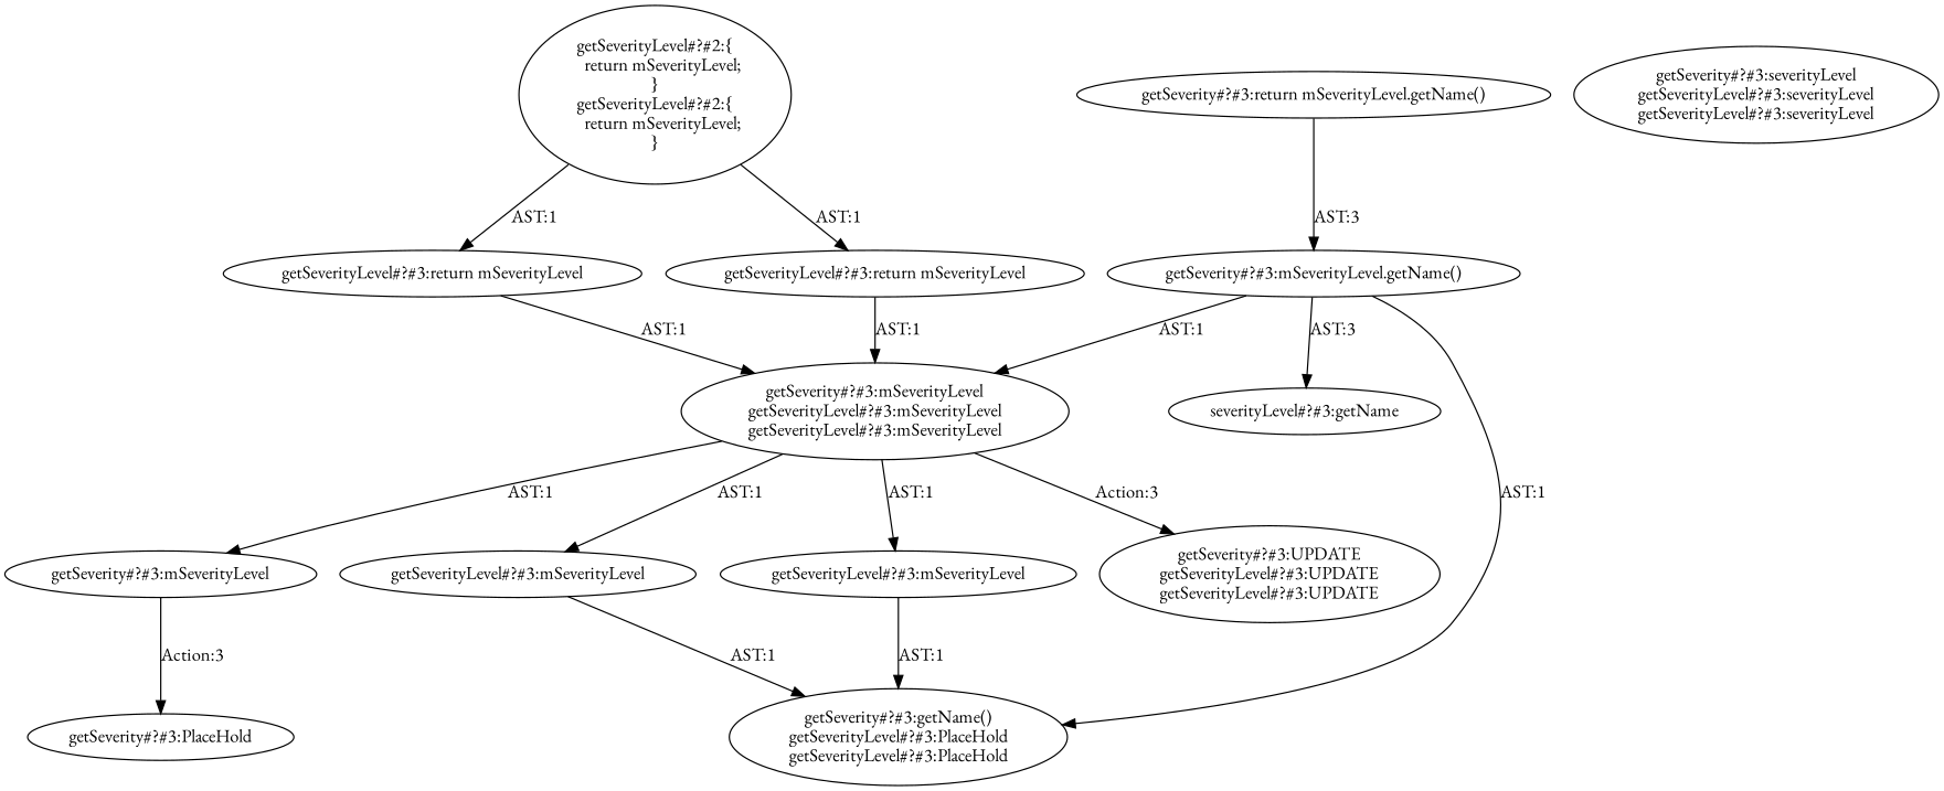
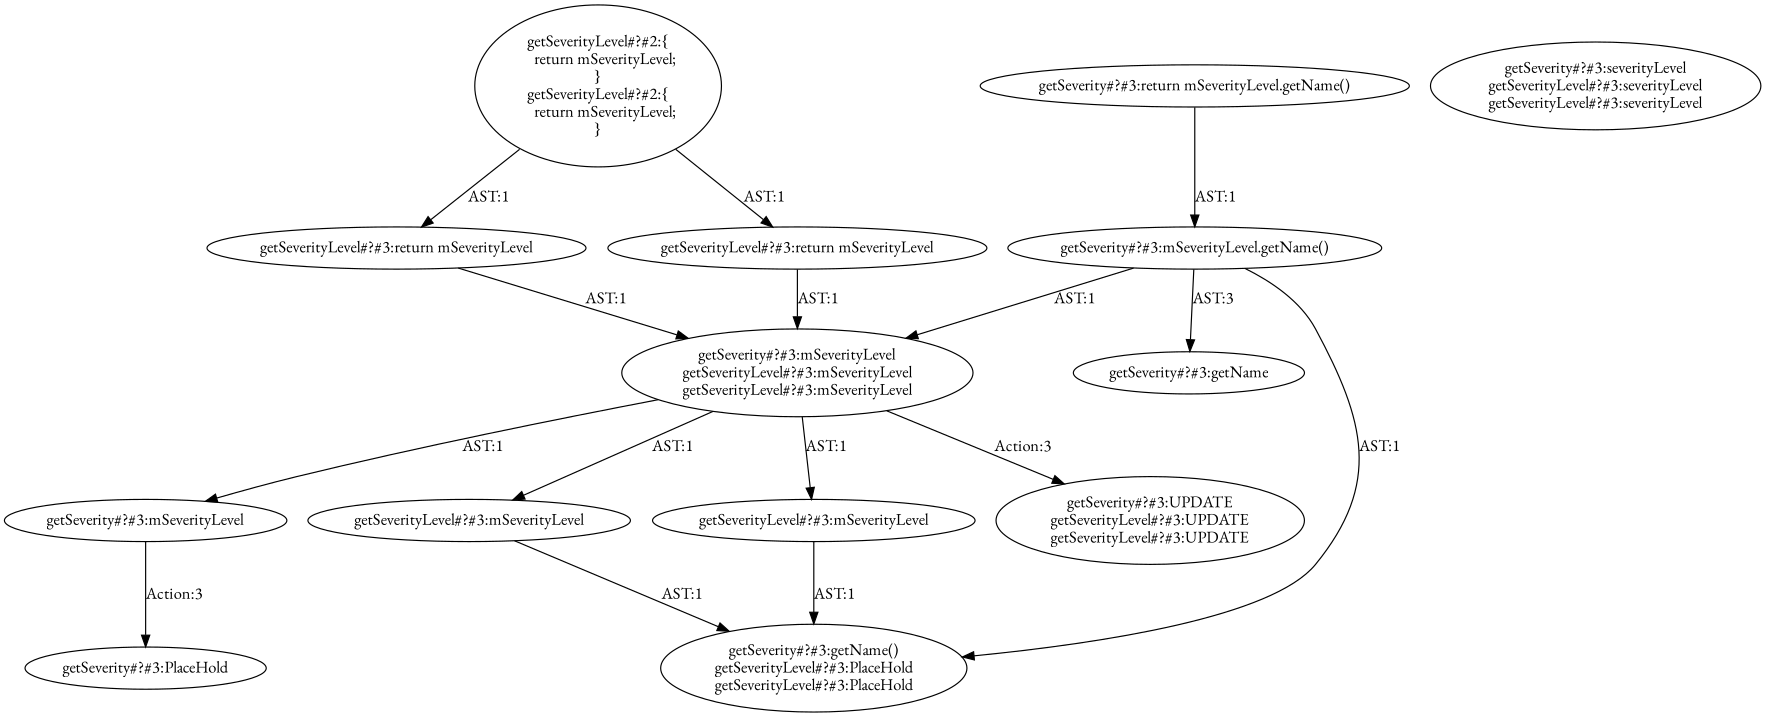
  digraph {
    fontname="EB Garamond"
    node [fontname="EB Garamond" shape=ellipse]
    edge [fontname="EB Garamond"]
    n1 [label="getSeverity#?#3:UPDATE\ngetSeverityLevel#?#3:UPDATE\ngetSeverityLevel#?#3:UPDATE"]
    n2 [label="getSeverity#?#3:mSeverityLevel\ngetSeverityLevel#?#3:mSeverityLevel\ngetSeverityLevel#?#3:mSeverityLevel"]
    n3 [label="getSeverity#?#3:mSeverityLevel"]
    n4 [label="getSeverityLevel#?#3:mSeverityLevel"]
    n5 [label="getSeverityLevel#?#3:mSeverityLevel"]
    n6 [label="getSeverity#?#3:PlaceHold"]
    n7 [label="getSeverity#?#3:getName()\ngetSeverityLevel#?#3:PlaceHold\ngetSeverityLevel#?#3:PlaceHold"]
    n8 [label="getSeverity#?#3:mSeverityLevel.getName()"]
-   n9 [label="severityLevel#?#3:getName"]
+   n9 [label="getSeverity#?#3:getName"]
    n10 [label="getSeverity#?#3:return mSeverityLevel.getName()"]
    n11 [label="getSeverity#?#3:severityLevel\ngetSeverityLevel#?#3:severityLevel\ngetSeverityLevel#?#3:severityLevel"]
    n12 [label="getSeverityLevel#?#3:return mSeverityLevel"]
    n13 [label="getSeverityLevel#?#2:\{\n    return mSeverityLevel;\n\}\ngetSeverityLevel#?#2:\{\n    return mSeverityLevel;\n\}"]
    n14 [label="getSeverityLevel#?#3:return mSeverityLevel"]
    n2 -> n1 [label="Action:3"]
    n2 -> n3 [label="AST:1"]
    n2 -> n4 [label="AST:1"]
    n2 -> n5 [label="AST:1"]
    n3 -> n6 [label="Action:3"]
    n4 -> n7 [label="AST:1"]
    n5 -> n7 [label="AST:1"]
    n8 -> n2 [label="AST:1"]
    n8 -> n7 [label="AST:1"]
    n8 -> n9 [label="AST:3"]
-   n10 -> n8 [label="AST:3"]
+   n10 -> n8 [label="AST:1"]
    n12 -> n2 [label="AST:1"]
    n13 -> n12 [label="AST:1"]
    n13 -> n14 [label="AST:1"]
    n14 -> n2 [label="AST:1"]
  }
